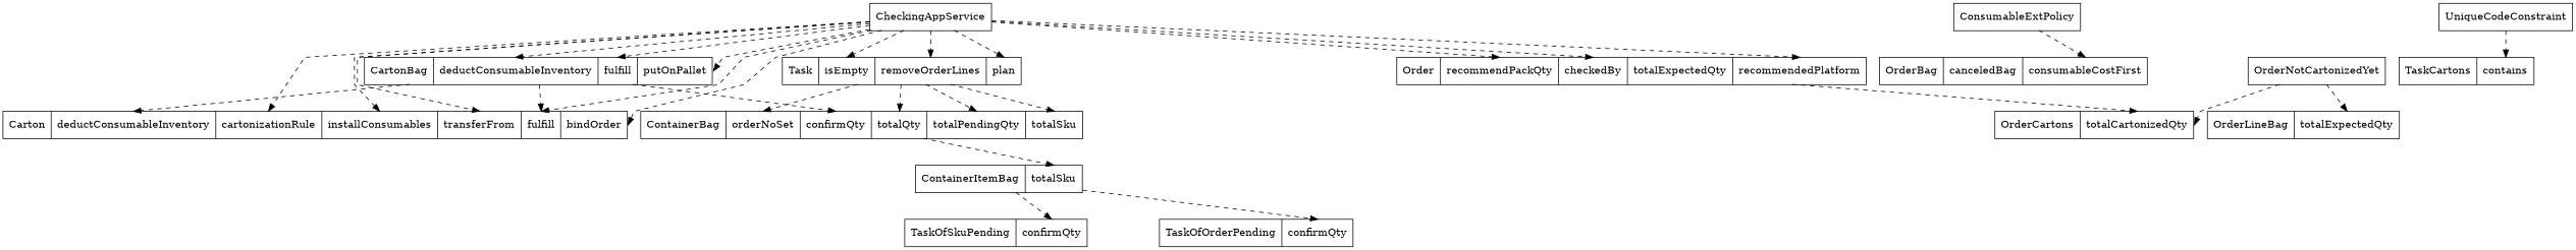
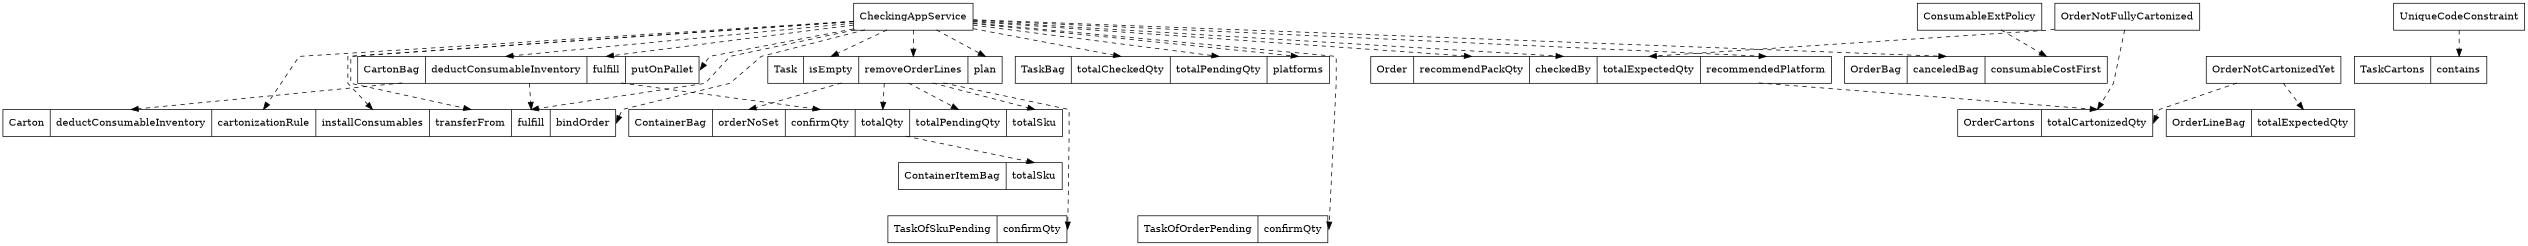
  digraph {
    labelloc=t
    rankdir=TB
    splines=polyline
    node [shape=record]
    edge [fontsize=10 headport=fulfill style=dashed]
    n1 [label="<Carton> Carton|<deductConsumableInventory> deductConsumableInventory|<cartonizationRule> cartonizationRule|<installConsumables> installConsumables|<transferFrom> transferFrom|<fulfill> fulfill|<bindOrder> bindOrder"]
    n2 [label="<CartonBag> CartonBag|<deductConsumableInventory> deductConsumableInventory|<fulfill> fulfill|<putOnPallet> putOnPallet"]
    n3 [label="<ContainerBag> ContainerBag|<orderNoSet> orderNoSet|<confirmQty> confirmQty|<totalQty> totalQty|<totalPendingQty> totalPendingQty|<totalSku> totalSku"]
    n4 [label="<ContainerItemBag> ContainerItemBag|<totalSku> totalSku"]
    n5 [label="<Order> Order|<recommendPackQty> recommendPackQty|<checkedBy> checkedBy|<totalExpectedQty> totalExpectedQty|<recommendedPlatform> recommendedPlatform"]
    n6 [label="<OrderCartons> OrderCartons|<totalCartonizedQty> totalCartonizedQty"]
    n7 [label="<OrderLineBag> OrderLineBag|<totalExpectedQty> totalExpectedQty"]
    n8 [label="<OrderBag> OrderBag|<canceledBag> canceledBag|<consumableCostFirst> consumableCostFirst"]
    n9 [label="<Task> Task|<isEmpty> isEmpty|<removeOrderLines> removeOrderLines|<plan> plan"]
    n10 [label="<TaskOfSkuPending> TaskOfSkuPending|<confirmQty> confirmQty"]
+   n11 [label="<TaskBag> TaskBag|<totalCheckedQty> totalCheckedQty|<totalPendingQty> totalPendingQty|<platforms> platforms"]
    n12 [label="<TaskCartons> TaskCartons|<contains> contains"]
    n13 [label="<TaskOfOrderPending> TaskOfOrderPending|<confirmQty> confirmQty"]
    CheckingAppService
    ConsumableExtPolicy
    OrderNotCartonizedYet
+   OrderNotFullyCartonized
    UniqueCodeConstraint
    n2 -> n1 [headport=deductConsumableInventory]
    n2 -> n1
    n2 -> n3 [headport=confirmQty]
    n3 -> n4 [headport=totalSku]
    n5 -> n6 [headport=totalCartonizedQty]
    n9 -> n3 [headport=orderNoSet]
    n9 -> n3 [headport=totalPendingQty]
    n9 -> n3 [headport=totalQty]
    n9 -> n3 [headport=totalSku]
-   n4 -> n10 [headport=confirmQty]
+   n9 -> n10 [headport=confirmQty]
    CheckingAppService -> n1 [headport=cartonizationRule]
    CheckingAppService -> n1 [headport=bindOrder]
    CheckingAppService -> n1 [headport=transferFrom]
    CheckingAppService -> n1 [headport=installConsumables]
    CheckingAppService -> n1
    CheckingAppService -> n2
    CheckingAppService -> n2 [headport=putOnPallet]
    CheckingAppService -> n2 [headport=deductConsumableInventory]
    CheckingAppService -> n5 [headport=checkedBy]
    CheckingAppService -> n5 [headport=recommendPackQty]
    CheckingAppService -> n5 [headport=recommendedPlatform]
+   CheckingAppService -> n8 [headport=canceledBag]
    CheckingAppService -> n9 [headport=removeOrderLines]
    CheckingAppService -> n9 [headport=isEmpty]
    CheckingAppService -> n9 [headport=plan]
-   n4 -> n13 [headport=confirmQty]
+   CheckingAppService -> n11 [headport=platforms]
+   CheckingAppService -> n11 [headport=totalCheckedQty]
+   CheckingAppService -> n11 [headport=totalPendingQty]
+   CheckingAppService -> n13 [headport=confirmQty]
    ConsumableExtPolicy -> n8 [headport=consumableCostFirst]
    OrderNotCartonizedYet -> n6 [headport=totalCartonizedQty]
    OrderNotCartonizedYet -> n7 [headport=totalExpectedQty]
+   OrderNotFullyCartonized -> n5 [headport=totalExpectedQty]
+   OrderNotFullyCartonized -> n6 [headport=totalCartonizedQty]
    UniqueCodeConstraint -> n12 [headport=contains]
  }
